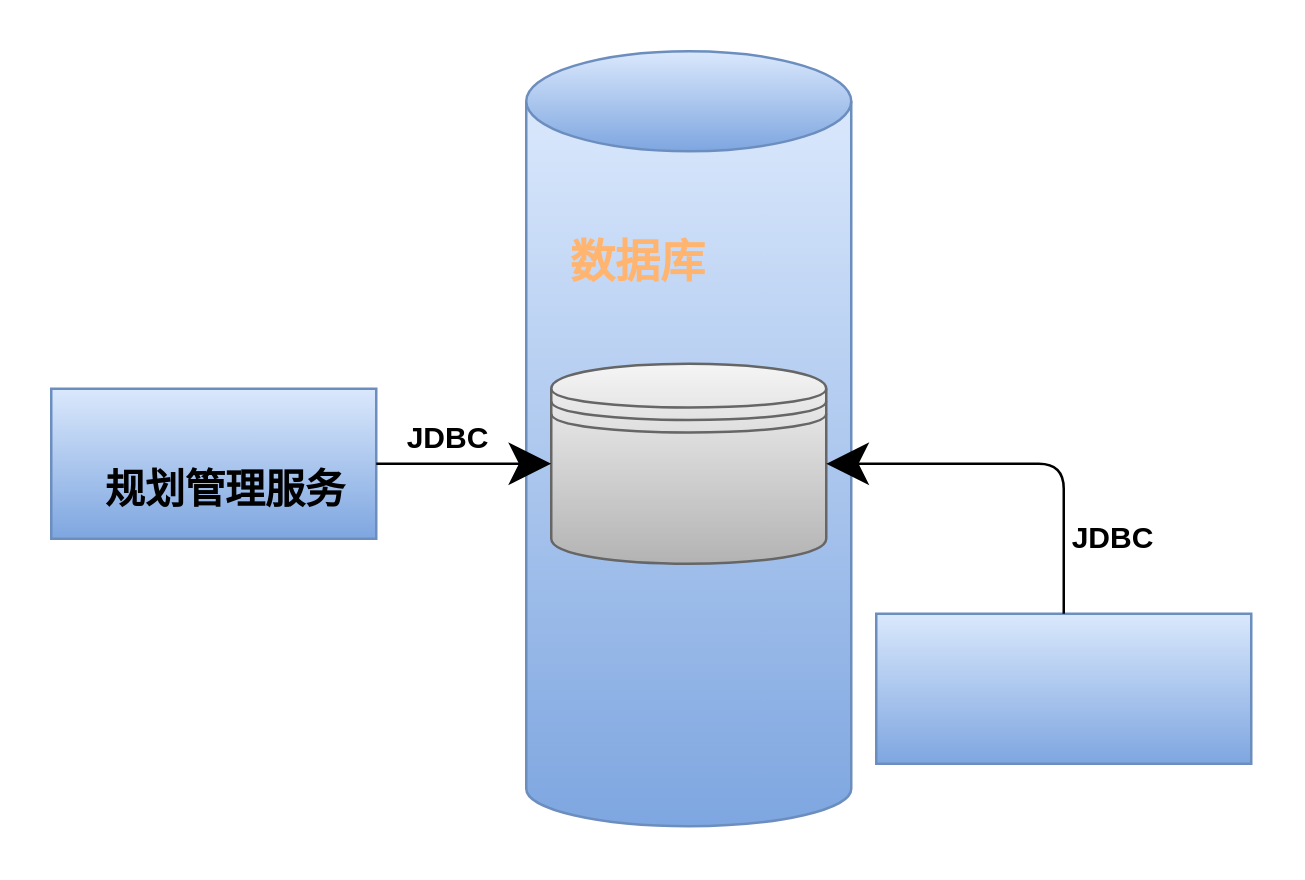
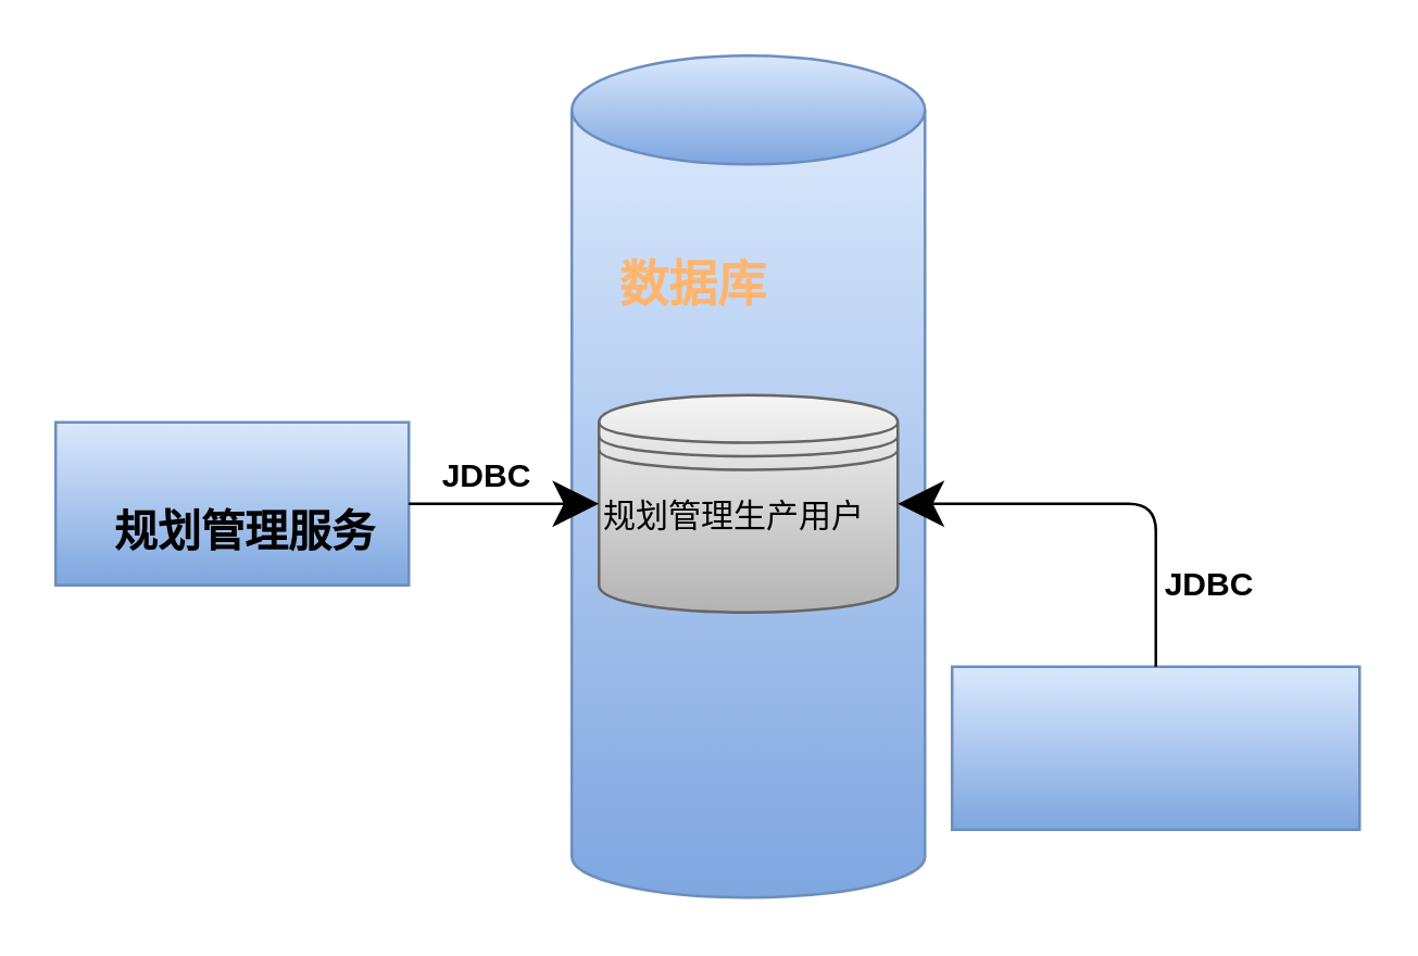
  <mxCell id="0" />
  <mxCell id="1" parent="0" />
  <mxCell id="2" value="" style="shape=cylinder3;whiteSpace=wrap;html=1;boundedLbl=1;backgroundOutline=1;size=15;lid=0;hachureGap=4;pointerEvents=0;fillColor=#dae8fc;strokeColor=#6c8ebf;gradientColor=#7ea6e0;" parent="1" vertex="1"><mxGeometry x="210" y="40" width="130" height="290" as="geometry" /></mxCell>
  <mxCell id="3" value="" style="verticalLabelPosition=bottom;verticalAlign=top;html=1;shape=mxgraph.flowchart.on-page_reference;hachureGap=4;pointerEvents=0;gradientColor=#7ea6e0;fillColor=#dae8fc;strokeColor=#6c8ebf;" parent="1" vertex="1"><mxGeometry x="210" y="20" width="130" height="40" as="geometry" /></mxCell>
  <mxCell id="4" value="&lt;font style=&quot;font-size: 18px&quot; color=&quot;#ffb570&quot;&gt;&lt;b&gt;数据库&lt;/b&gt;&lt;/font&gt;" style="text;html=1;strokeColor=none;fillColor=none;align=center;verticalAlign=middle;whiteSpace=wrap;rounded=0;hachureGap=4;pointerEvents=0;" parent="1" vertex="1"><mxGeometry x="220" y="90" width="70" height="30" as="geometry" /></mxCell>
  <mxCell id="5" value="" style="shape=datastore;whiteSpace=wrap;html=1;hachureGap=4;pointerEvents=0;gradientColor=#b3b3b3;fillColor=#f5f5f5;strokeColor=#666666;" parent="1" vertex="1"><mxGeometry x="220" y="145" width="110" height="80" as="geometry" /></mxCell>
+ <mxCell id="6" value="规划管理生产用户" style="text;html=1;strokeColor=none;fillColor=none;align=center;verticalAlign=middle;whiteSpace=wrap;rounded=0;hachureGap=4;pointerEvents=0;" parent="1" vertex="1"><mxGeometry x="220" y="180" width="100" height="20" as="geometry" /></mxCell>
  <mxCell id="7" value="" style="rounded=0;whiteSpace=wrap;html=1;hachureGap=4;pointerEvents=0;gradientColor=#7ea6e0;fillColor=#dae8fc;strokeColor=#6c8ebf;" parent="1" vertex="1"><mxGeometry x="20" y="155" width="130" height="60" as="geometry" /></mxCell>
  <mxCell id="8" value="" style="rounded=0;whiteSpace=wrap;html=1;hachureGap=4;pointerEvents=0;fillColor=#dae8fc;strokeColor=#6c8ebf;gradientColor=#7ea6e0;" parent="1" vertex="1"><mxGeometry x="350" y="245" width="150" height="60" as="geometry" /></mxCell>
  <mxCell id="9" value="&lt;b&gt;JDBC&lt;/b&gt;" style="text;html=1;strokeColor=none;fillColor=none;align=center;verticalAlign=middle;whiteSpace=wrap;rounded=0;hachureGap=4;pointerEvents=0;" parent="1" vertex="1"><mxGeometry x="420" y="200" width="50" height="30" as="geometry" /></mxCell>
  <mxCell id="10" value="&lt;b&gt;&lt;font style=&quot;font-size: 16px&quot;&gt;规划管理服务&lt;/font&gt;&lt;/b&gt;" style="text;html=1;strokeColor=none;fillColor=none;align=center;verticalAlign=middle;whiteSpace=wrap;rounded=0;hachureGap=4;pointerEvents=0;" parent="1" vertex="1"><mxGeometry x="40" y="185" width="100" height="20" as="geometry" /></mxCell>
  <mxCell id="11" value="" style="endArrow=classic;html=1;startSize=14;endSize=14;sourcePerimeterSpacing=8;targetPerimeterSpacing=8;exitX=0.5;exitY=0;exitDx=0;exitDy=0;entryX=1;entryY=0.5;entryDx=0;entryDy=0;" edge="1" parent="1" source="8" target="5"><mxGeometry width="50" height="50" relative="1" as="geometry"><mxPoint x="180" y="210" as="sourcePoint" /><mxPoint x="230" y="160" as="targetPoint" /><Array as="points"><mxPoint x="425" y="185" /></Array></mxGeometry></mxCell>
  <mxCell id="12" value="" style="endArrow=classic;html=1;startSize=14;endSize=14;sourcePerimeterSpacing=8;targetPerimeterSpacing=8;exitX=1;exitY=0.5;exitDx=0;exitDy=0;entryX=0;entryY=0.5;entryDx=0;entryDy=0;" edge="1" parent="1" source="7" target="5"><mxGeometry width="50" height="50" relative="1" as="geometry"><mxPoint x="180" y="210" as="sourcePoint" /><mxPoint x="230" y="160" as="targetPoint" /></mxGeometry></mxCell>
  <mxCell id="13" value="&lt;b&gt;JDBC&lt;/b&gt;" style="text;html=1;strokeColor=none;fillColor=none;align=center;verticalAlign=middle;whiteSpace=wrap;rounded=0;hachureGap=4;pointerEvents=0;" vertex="1" parent="1"><mxGeometry x="154" y="160" width="50" height="30" as="geometry" /></mxCell>
